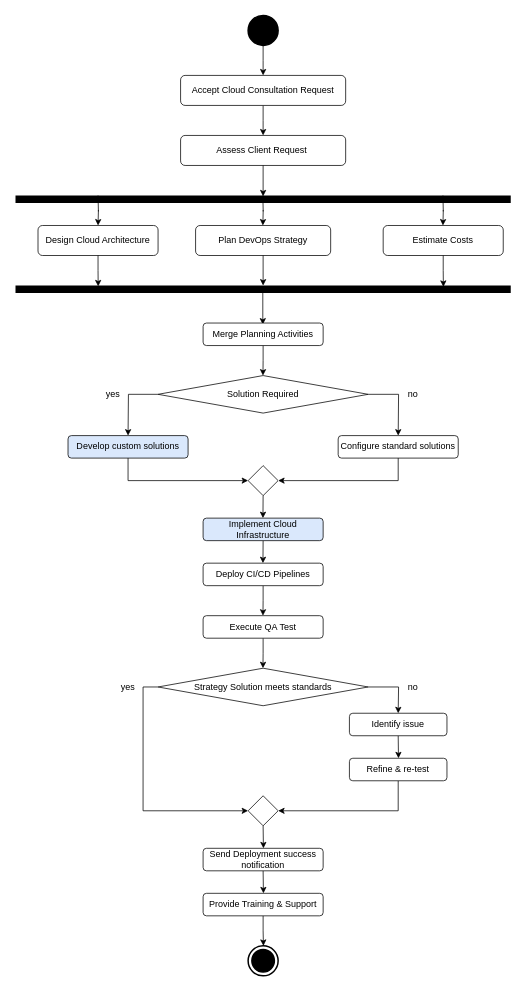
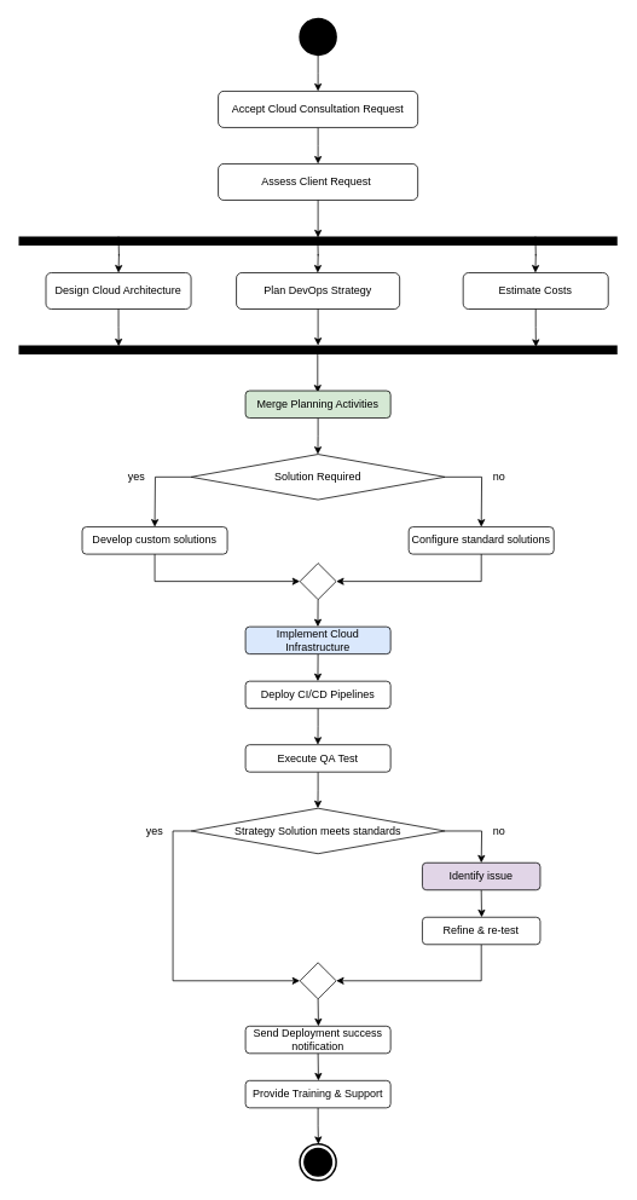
  <mxCell id="0" />
  <mxCell id="1" parent="0" />
  <mxCell id="2" style="edgeStyle=orthogonalEdgeStyle;rounded=0;orthogonalLoop=1;jettySize=auto;html=1;exitX=0.5;exitY=1;exitDx=0;exitDy=0;" parent="1" source="3" edge="1"><mxGeometry relative="1" as="geometry"><mxPoint x="350" y="100" as="targetPoint" /></mxGeometry></mxCell>
  <mxCell id="3" value="" style="shape=ellipse;html=1;fillColor=#000000;strokeWidth=2;verticalLabelPosition=bottom;verticalAlignment=top;perimeter=ellipsePerimeter;" parent="1" vertex="1"><mxGeometry x="330" width="40" height="40" as="geometry" y="20" /></mxCell>
  <mxCell id="4" style="edgeStyle=orthogonalEdgeStyle;rounded=0;orthogonalLoop=1;jettySize=auto;html=1;exitX=0.5;exitY=1;exitDx=0;exitDy=0;" parent="1" edge="1"><mxGeometry relative="1" as="geometry"><mxPoint x="130" y="300" as="targetPoint" /><mxPoint x="130" y="260" as="sourcePoint" /></mxGeometry></mxCell>
  <mxCell id="5" style="edgeStyle=orthogonalEdgeStyle;rounded=0;orthogonalLoop=1;jettySize=auto;html=1;exitX=0.5;exitY=1;exitDx=0;exitDy=0;" parent="1" edge="1"><mxGeometry relative="1" as="geometry"><mxPoint x="349.63" y="300" as="targetPoint" /><mxPoint x="349.63" y="260" as="sourcePoint" /></mxGeometry></mxCell>
  <mxCell id="6" style="edgeStyle=orthogonalEdgeStyle;rounded=0;orthogonalLoop=1;jettySize=auto;html=1;exitX=0.5;exitY=1;exitDx=0;exitDy=0;" parent="1" edge="1"><mxGeometry relative="1" as="geometry"><mxPoint x="589.63" y="300" as="targetPoint" /><mxPoint x="589.63" y="260" as="sourcePoint" /></mxGeometry></mxCell>
  <mxCell id="7" style="edgeStyle=orthogonalEdgeStyle;rounded=0;orthogonalLoop=1;jettySize=auto;html=1;exitX=0.5;exitY=1;exitDx=0;exitDy=0;" parent="1" source="8" edge="1"><mxGeometry relative="1" as="geometry"><mxPoint x="350" y="180" as="targetPoint" /></mxGeometry></mxCell>
  <mxCell id="8" value="Accept Cloud Consultation Request" style="rounded=1;whiteSpace=wrap;html=1;strokeWidth=1;" parent="1" vertex="1"><mxGeometry x="240" y="100" width="220" height="40" as="geometry" /></mxCell>
  <mxCell id="9" value="Assess Client Request&amp;nbsp;" style="rounded=1;whiteSpace=wrap;html=1;strokeWidth=1;" parent="1" vertex="1"><mxGeometry x="240" y="180" width="220" height="40" as="geometry" /></mxCell>
  <mxCell id="10" value="" style="line;strokeWidth=10;html=1;" parent="1" vertex="1"><mxGeometry x="20" y="260" width="660" height="10" as="geometry" /></mxCell>
  <mxCell id="11" style="edgeStyle=orthogonalEdgeStyle;rounded=0;orthogonalLoop=1;jettySize=auto;html=1;exitX=0.5;exitY=1;exitDx=0;exitDy=0;entryX=0.5;entryY=0.117;entryDx=0;entryDy=0;entryPerimeter=0;" parent="1" source="9" target="10" edge="1"><mxGeometry relative="1" as="geometry" /></mxCell>
  <mxCell id="12" value="Estimate Costs" style="rounded=1;whiteSpace=wrap;html=1;strokeWidth=1;" parent="1" vertex="1"><mxGeometry x="510" y="300" width="160" height="40" as="geometry" /></mxCell>
  <mxCell id="13" value="Plan DevOps Strategy" style="rounded=1;whiteSpace=wrap;html=1;strokeWidth=1;" parent="1" vertex="1"><mxGeometry x="260" y="300" width="180" height="40" as="geometry" /></mxCell>
  <mxCell id="14" value="Design Cloud Architecture" style="rounded=1;whiteSpace=wrap;html=1;strokeWidth=1;" parent="1" vertex="1"><mxGeometry x="50" y="300" width="160" height="40" as="geometry" /></mxCell>
  <mxCell id="15" value="" style="line;strokeWidth=10;html=1;" parent="1" vertex="1"><mxGeometry x="20" y="380" width="660" height="10" as="geometry" /></mxCell>
  <mxCell id="16" style="edgeStyle=orthogonalEdgeStyle;rounded=0;orthogonalLoop=1;jettySize=auto;html=1;exitX=0.5;exitY=1;exitDx=0;exitDy=0;" parent="1" source="13" target="15" edge="1"><mxGeometry relative="1" as="geometry" /></mxCell>
  <mxCell id="17" style="edgeStyle=orthogonalEdgeStyle;rounded=0;orthogonalLoop=1;jettySize=auto;html=1;exitX=0.5;exitY=1;exitDx=0;exitDy=0;entryX=0.864;entryY=0.175;entryDx=0;entryDy=0;entryPerimeter=0;" parent="1" source="12" target="15" edge="1"><mxGeometry relative="1" as="geometry" /></mxCell>
  <mxCell id="18" style="edgeStyle=orthogonalEdgeStyle;rounded=0;orthogonalLoop=1;jettySize=auto;html=1;exitX=0.5;exitY=1;exitDx=0;exitDy=0;entryX=0.167;entryY=0.112;entryDx=0;entryDy=0;entryPerimeter=0;" parent="1" source="14" target="15" edge="1"><mxGeometry relative="1" as="geometry" /></mxCell>
  <mxCell id="19" style="edgeStyle=orthogonalEdgeStyle;rounded=0;orthogonalLoop=1;jettySize=auto;html=1;exitX=0.5;exitY=1;exitDx=0;exitDy=0;entryX=0.864;entryY=0.175;entryDx=0;entryDy=0;entryPerimeter=0;" parent="1" edge="1"><mxGeometry relative="1" as="geometry"><mxPoint x="349.57" y="390" as="sourcePoint" /><mxPoint x="349.57" y="432" as="targetPoint" /></mxGeometry></mxCell>
  <mxCell id="20" style="edgeStyle=orthogonalEdgeStyle;rounded=0;orthogonalLoop=1;jettySize=auto;html=1;exitX=0.5;exitY=1;exitDx=0;exitDy=0;" parent="1" source="21" edge="1"><mxGeometry relative="1" as="geometry"><mxPoint x="349.783" y="500" as="targetPoint" /></mxGeometry></mxCell>
- <mxCell id="21" value="Merge Planning Activities" style="rounded=1;whiteSpace=wrap;html=1;strokeWidth=1;" parent="1" vertex="1"><mxGeometry x="270" y="430" width="160" height="30" as="geometry" /></mxCell>
+ <mxCell id="21" value="Merge Planning Activities" style="rounded=1;whiteSpace=wrap;html=1;strokeWidth=1;fillColor=#d5e8d4;" parent="1" vertex="1"><mxGeometry x="270" y="430" width="160" height="30" as="geometry" /></mxCell>
  <mxCell id="22" style="edgeStyle=orthogonalEdgeStyle;rounded=0;orthogonalLoop=1;jettySize=auto;html=1;exitX=1;exitY=0.5;exitDx=0;exitDy=0;" parent="1" source="24" edge="1"><mxGeometry relative="1" as="geometry"><mxPoint x="530" y="580" as="targetPoint" /></mxGeometry></mxCell>
  <mxCell id="23" style="edgeStyle=orthogonalEdgeStyle;rounded=0;orthogonalLoop=1;jettySize=auto;html=1;exitX=0;exitY=0.5;exitDx=0;exitDy=0;" parent="1" source="24" edge="1"><mxGeometry relative="1" as="geometry"><mxPoint x="170" y="580" as="targetPoint" /></mxGeometry></mxCell>
  <mxCell id="24" value="Solution Required" style="rhombus;whiteSpace=wrap;html=1;" parent="1" vertex="1"><mxGeometry x="210" y="500" width="280" height="50" as="geometry" /></mxCell>
  <mxCell id="25" style="edgeStyle=orthogonalEdgeStyle;rounded=0;orthogonalLoop=1;jettySize=auto;html=1;exitX=0.5;exitY=1;exitDx=0;exitDy=0;entryX=1;entryY=0.5;entryDx=0;entryDy=0;" parent="1" source="26" target="30" edge="1"><mxGeometry relative="1" as="geometry" /></mxCell>
  <mxCell id="26" value="Configure standard solutions" style="rounded=1;whiteSpace=wrap;html=1;strokeWidth=1;" parent="1" vertex="1"><mxGeometry x="450" y="580" width="160" height="30" as="geometry" /></mxCell>
  <mxCell id="27" style="edgeStyle=orthogonalEdgeStyle;rounded=0;orthogonalLoop=1;jettySize=auto;html=1;exitX=0.5;exitY=1;exitDx=0;exitDy=0;entryX=0;entryY=0.5;entryDx=0;entryDy=0;" parent="1" source="28" target="30" edge="1"><mxGeometry relative="1" as="geometry" /></mxCell>
- <mxCell id="28" value="Develop custom solutions" style="rounded=1;whiteSpace=wrap;html=1;strokeWidth=1;fillColor=#dae8fc;" parent="1" vertex="1"><mxGeometry x="90" y="580" width="160" height="30" as="geometry" /></mxCell>
+ <mxCell id="28" value="Develop custom solutions" style="rounded=1;whiteSpace=wrap;html=1;strokeWidth=1;" parent="1" vertex="1"><mxGeometry x="90" y="580" width="160" height="30" as="geometry" /></mxCell>
  <mxCell id="29" style="edgeStyle=orthogonalEdgeStyle;rounded=0;orthogonalLoop=1;jettySize=auto;html=1;exitX=0.5;exitY=1;exitDx=0;exitDy=0;" parent="1" source="30" edge="1"><mxGeometry relative="1" as="geometry"><mxPoint x="349.783" y="690" as="targetPoint" /></mxGeometry></mxCell>
  <mxCell id="30" value="" style="rhombus;whiteSpace=wrap;html=1;strokeWidth=1;" parent="1" vertex="1"><mxGeometry x="330" y="620" width="40" height="40" as="geometry" /></mxCell>
  <mxCell id="31" style="edgeStyle=orthogonalEdgeStyle;rounded=0;orthogonalLoop=1;jettySize=auto;html=1;exitX=0.5;exitY=1;exitDx=0;exitDy=0;" parent="1" source="32" edge="1"><mxGeometry relative="1" as="geometry"><mxPoint x="349.783" y="820" as="targetPoint" /></mxGeometry></mxCell>
  <mxCell id="32" value="Deploy CI/CD Pipelines" style="rounded=1;whiteSpace=wrap;html=1;strokeWidth=1;" parent="1" vertex="1"><mxGeometry x="270" y="750" width="160" height="30" as="geometry" /></mxCell>
  <mxCell id="33" style="edgeStyle=orthogonalEdgeStyle;rounded=0;orthogonalLoop=1;jettySize=auto;html=1;exitX=0.5;exitY=1;exitDx=0;exitDy=0;" parent="1" source="34" edge="1"><mxGeometry relative="1" as="geometry"><mxPoint x="349.783" y="750" as="targetPoint" /></mxGeometry></mxCell>
  <mxCell id="34" value="Implement Cloud Infrastructure" style="rounded=1;whiteSpace=wrap;html=1;strokeWidth=1;fillColor=#dae8fc;" parent="1" vertex="1"><mxGeometry x="270" y="690" width="160" height="30" as="geometry" /></mxCell>
  <mxCell id="35" style="edgeStyle=orthogonalEdgeStyle;rounded=0;orthogonalLoop=1;jettySize=auto;html=1;exitX=0.5;exitY=1;exitDx=0;exitDy=0;" parent="1" source="36" edge="1"><mxGeometry relative="1" as="geometry"><mxPoint x="349.783" y="890" as="targetPoint" /></mxGeometry></mxCell>
  <mxCell id="36" value="Execute QA Test" style="rounded=1;whiteSpace=wrap;html=1;strokeWidth=1;" parent="1" vertex="1"><mxGeometry x="270" y="820" width="160" height="30" as="geometry" /></mxCell>
  <mxCell id="37" style="edgeStyle=orthogonalEdgeStyle;rounded=0;orthogonalLoop=1;jettySize=auto;html=1;exitX=1;exitY=0.5;exitDx=0;exitDy=0;" parent="1" source="39" edge="1"><mxGeometry relative="1" as="geometry"><mxPoint x="530" y="950" as="targetPoint" /></mxGeometry></mxCell>
  <mxCell id="38" style="edgeStyle=orthogonalEdgeStyle;rounded=0;orthogonalLoop=1;jettySize=auto;html=1;exitX=0;exitY=0.5;exitDx=0;exitDy=0;entryX=0;entryY=0.5;entryDx=0;entryDy=0;" parent="1" source="39" target="45" edge="1"><mxGeometry relative="1" as="geometry"><mxPoint x="170" y="950" as="targetPoint" /></mxGeometry></mxCell>
  <mxCell id="39" value="Strategy Solution meets standards" style="rhombus;whiteSpace=wrap;html=1;" parent="1" vertex="1"><mxGeometry x="210" y="890" width="280" height="50" as="geometry" /></mxCell>
  <mxCell id="40" style="edgeStyle=orthogonalEdgeStyle;rounded=0;orthogonalLoop=1;jettySize=auto;html=1;exitX=0.5;exitY=1;exitDx=0;exitDy=0;" parent="1" source="41" edge="1"><mxGeometry relative="1" as="geometry"><mxPoint x="530.412" y="1010" as="targetPoint" /></mxGeometry></mxCell>
- <mxCell id="41" value="Identify issue" style="rounded=1;whiteSpace=wrap;html=1;strokeWidth=1;" parent="1" vertex="1"><mxGeometry x="465" y="950" width="130" height="30" as="geometry" /></mxCell>
+ <mxCell id="41" value="Identify issue" style="rounded=1;whiteSpace=wrap;html=1;strokeWidth=1;fillColor=#e1d5e7;" parent="1" vertex="1"><mxGeometry x="465" y="950" width="130" height="30" as="geometry" /></mxCell>
  <mxCell id="42" style="edgeStyle=orthogonalEdgeStyle;rounded=0;orthogonalLoop=1;jettySize=auto;html=1;exitX=0.5;exitY=1;exitDx=0;exitDy=0;entryX=1;entryY=0.5;entryDx=0;entryDy=0;" parent="1" source="43" target="45" edge="1"><mxGeometry relative="1" as="geometry" /></mxCell>
  <mxCell id="43" value="Refine &amp;amp; re-test" style="rounded=1;whiteSpace=wrap;html=1;strokeWidth=1;" parent="1" vertex="1"><mxGeometry x="465" y="1010" width="130" height="30" as="geometry" /></mxCell>
  <mxCell id="44" style="edgeStyle=orthogonalEdgeStyle;rounded=0;orthogonalLoop=1;jettySize=auto;html=1;exitX=0.5;exitY=1;exitDx=0;exitDy=0;" parent="1" source="45" edge="1"><mxGeometry relative="1" as="geometry"><mxPoint x="350.412" y="1130" as="targetPoint" /></mxGeometry></mxCell>
  <mxCell id="45" value="" style="rhombus;whiteSpace=wrap;html=1;strokeWidth=1;" parent="1" vertex="1"><mxGeometry x="330" y="1060" width="40" height="40" as="geometry" /></mxCell>
  <mxCell id="46" style="edgeStyle=orthogonalEdgeStyle;rounded=0;orthogonalLoop=1;jettySize=auto;html=1;exitX=0.5;exitY=1;exitDx=0;exitDy=0;" parent="1" source="47" edge="1"><mxGeometry relative="1" as="geometry"><mxPoint x="350.412" y="1190" as="targetPoint" /></mxGeometry></mxCell>
  <mxCell id="47" value="Send Deployment success notification" style="rounded=1;whiteSpace=wrap;html=1;strokeWidth=1;" parent="1" vertex="1"><mxGeometry x="270" y="1130" width="160" height="30" as="geometry" /></mxCell>
  <mxCell id="48" style="edgeStyle=orthogonalEdgeStyle;rounded=0;orthogonalLoop=1;jettySize=auto;html=1;exitX=0.5;exitY=1;exitDx=0;exitDy=0;" parent="1" source="49" edge="1"><mxGeometry relative="1" as="geometry"><mxPoint x="350.412" y="1260" as="targetPoint" /></mxGeometry></mxCell>
  <mxCell id="49" value="Provide Training &amp;amp; Support" style="rounded=1;whiteSpace=wrap;html=1;strokeWidth=1;" parent="1" vertex="1"><mxGeometry x="270" y="1190" width="160" height="30" as="geometry" /></mxCell>
  <mxCell id="50" value="" style="html=1;shape=mxgraph.sysml.actFinal;strokeWidth=2;verticalLabelPosition=bottom;verticalAlignment=top;" parent="1" vertex="1"><mxGeometry x="330" y="1260" width="40" height="40" as="geometry" /></mxCell>
  <mxCell id="51" value="yes" style="text;html=1;align=center;verticalAlign=middle;whiteSpace=wrap;rounded=0;" parent="1" vertex="1"><mxGeometry x="140" y="900" width="60" height="30" as="geometry" /></mxCell>
  <mxCell id="52" value="no" style="text;html=1;align=center;verticalAlign=middle;whiteSpace=wrap;rounded=0;" parent="1" vertex="1"><mxGeometry x="520" y="900" width="60" height="30" as="geometry" /></mxCell>
  <mxCell id="53" value="yes" style="text;html=1;align=center;verticalAlign=middle;whiteSpace=wrap;rounded=0;" parent="1" vertex="1"><mxGeometry x="120" y="510" width="60" height="30" as="geometry" /></mxCell>
  <mxCell id="54" value="no" style="text;html=1;align=center;verticalAlign=middle;whiteSpace=wrap;rounded=0;" parent="1" vertex="1"><mxGeometry x="520" y="510" width="60" height="30" as="geometry" /></mxCell>
